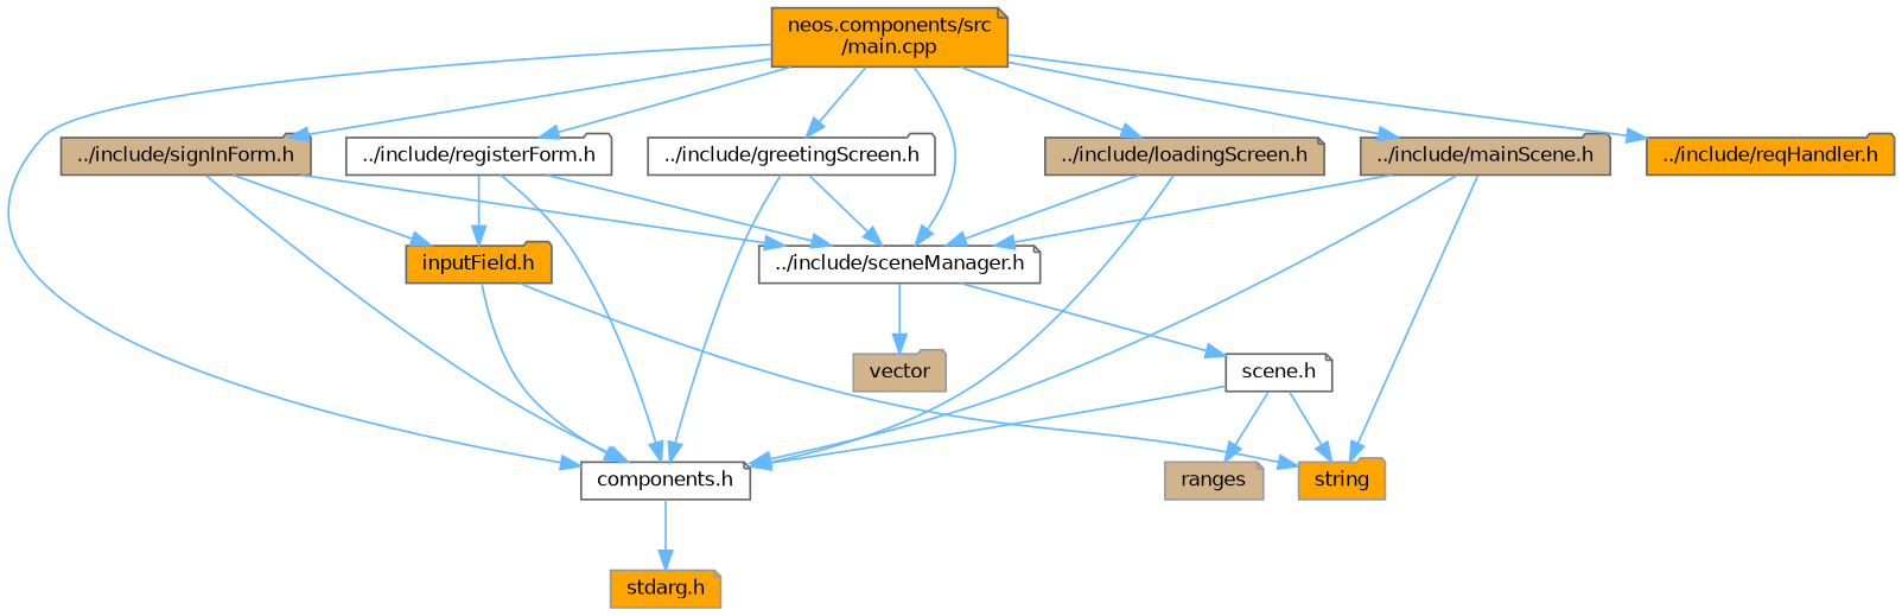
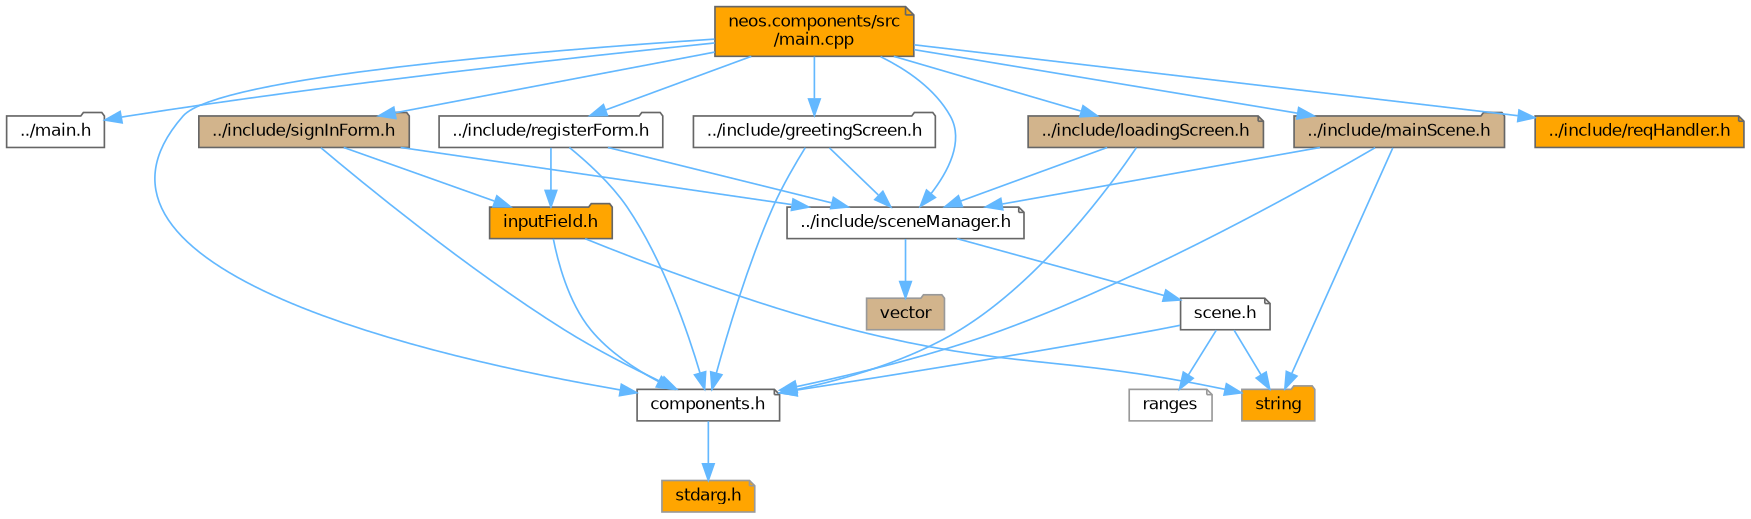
  digraph {
    node [color=grey40 fillcolor=white fontname=Helvetica fontsize=10 shape=folder style=filled]
    edge [color=steelblue1 fontname=Helvetica fontsize=10 labelfontname=Helvetica labelfontsize=10 style=solid]
    n1 [color=gray40 fillcolor=orange fontcolor=black height=0.2 label="neos.components/src\l/main.cpp" shape=note width=0.4]
+   n2 [height=0.2 label="../main.h" width=0.4]
    n3 [height=0.2 label="../include/sceneManager.h" shape=note width=0.4]
    n4 [height=0.2 label="components.h" shape=note width=0.4]
    n5 [fillcolor=tan height=0.2 label="../include/loadingScreen.h" shape=note width=0.4]
    n6 [height=0.2 label="../include/greetingScreen.h" width=0.4]
    n7 [height=0.2 label="../include/registerForm.h" width=0.4]
    n8 [fillcolor=tan height=0.2 label="../include/signInForm.h" width=0.4]
    n9 [fillcolor=tan height=0.2 label="../include/mainScene.h" width=0.4]
-   n10 [fillcolor=orange height=0.2 label="../include/reqHandler.h" width=0.4]
+   n10 [fillcolor=orange height=0.2 label="../include/reqHandler.h" shape=note width=0.4]
    n11 [height=0.2 label="scene.h" shape=note width=0.4]
    n12 [color=grey60 fillcolor=tan height=0.2 label=vector width=0.4]
    n13 [color=grey60 fillcolor=orange height=0.2 label="stdarg.h" shape=note width=0.4]
    n14 [fillcolor=orange height=0.2 label="inputField.h" width=0.4]
    n15 [color=grey60 fillcolor=orange height=0.2 label=string width=0.4]
-   n16 [color=grey60 fillcolor=tan height=0.2 label=ranges shape=note width=0.4]
+   n16 [color=grey60 height=0.2 label=ranges shape=note width=0.4]
+   n1 -> n2
    n1 -> n3
    n1 -> n4
    n1 -> n5
    n1 -> n6
    n1 -> n7
    n1 -> n8
    n1 -> n9
    n1 -> n10
    n3 -> n11
    n3 -> n12
    n4 -> n13
    n5 -> n3
    n5 -> n4
    n6 -> n3
    n6 -> n4
    n7 -> n3
    n7 -> n4
    n7 -> n14
    n8 -> n3
    n8 -> n4
    n8 -> n14
    n9 -> n3
    n9 -> n4
    n9 -> n15
    n11 -> n4
    n11 -> n15
    n11 -> n16
    n14 -> n4
    n14 -> n15
  }
